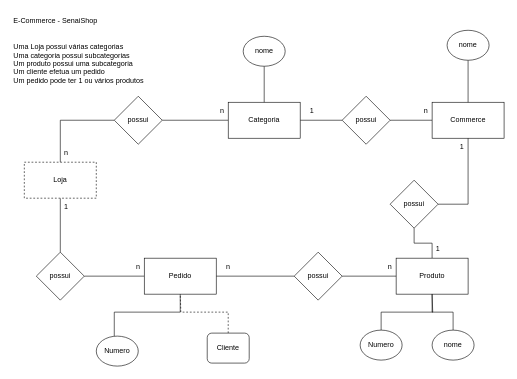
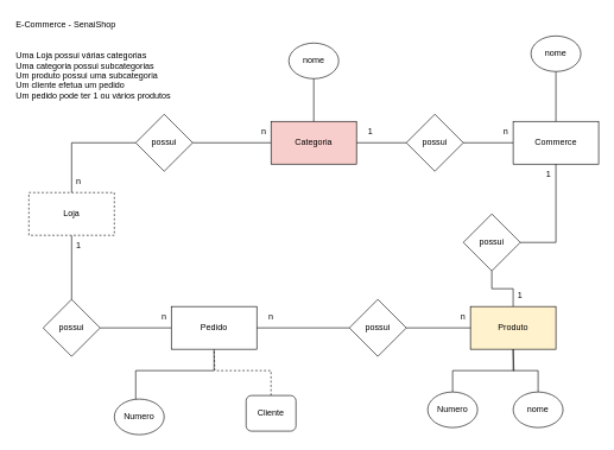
  <mxCell id="0" />
  <mxCell id="1" parent="0" />
  <mxCell id="2" value="E-Commerce - SenaiShop&#10;&#10;&#10;Uma Loja possui várias categorias&#10;Uma categoria possui subcategorias&#10;Um produto possui uma subcategoria&#10;Um cliente efetua um pedido&#10;Um pedido pode ter 1 ou vários produtos" style="text;whiteSpace=wrap;" vertex="1" parent="1"><mxGeometry width="250" height="140" as="geometry" x="20" y="20" /></mxCell>
  <mxCell id="3" style="edgeStyle=orthogonalEdgeStyle;rounded=0;orthogonalLoop=1;jettySize=auto;html=1;entryX=0;entryY=0.5;entryDx=0;entryDy=0;endArrow=none;endFill=0;" edge="1" parent="1" source="9" target="7"><mxGeometry relative="1" as="geometry" /></mxCell>
  <mxCell id="4" style="edgeStyle=orthogonalEdgeStyle;rounded=0;orthogonalLoop=1;jettySize=auto;html=1;endArrow=none;endFill=0;" edge="1" parent="1" source="5" target="28"><mxGeometry relative="1" as="geometry" /></mxCell>
  <mxCell id="5" value="Loja" style="rounded=0;whiteSpace=wrap;html=1;dashed=1;" vertex="1" parent="1"><mxGeometry x="40" y="270" width="120" height="60" as="geometry" /></mxCell>
  <mxCell id="6" style="edgeStyle=orthogonalEdgeStyle;rounded=0;orthogonalLoop=1;jettySize=auto;html=1;entryX=0;entryY=0.5;entryDx=0;entryDy=0;endArrow=none;endFill=0;" edge="1" parent="1" source="7" target="12"><mxGeometry relative="1" as="geometry" /></mxCell>
- <mxCell id="7" value="Categoria" style="rounded=0;whiteSpace=wrap;html=1;" vertex="1" parent="1"><mxGeometry x="380" y="170" width="120" height="60" as="geometry" /></mxCell>
+ <mxCell id="7" value="Categoria" style="rounded=0;whiteSpace=wrap;html=1;fillColor=#f8cecc;" vertex="1" parent="1"><mxGeometry x="380" y="170" width="120" height="60" as="geometry" /></mxCell>
  <mxCell id="8" value="" style="edgeStyle=orthogonalEdgeStyle;rounded=0;orthogonalLoop=1;jettySize=auto;html=1;entryX=0;entryY=0.5;entryDx=0;entryDy=0;endArrow=none;endFill=0;" edge="1" parent="1" source="5" target="9"><mxGeometry relative="1" as="geometry"><mxPoint x="160" y="200" as="sourcePoint" /><mxPoint x="380" y="200" as="targetPoint" /><Array as="points"><mxPoint x="100" y="200" /></Array></mxGeometry></mxCell>
  <mxCell id="9" value="possui" style="rhombus;whiteSpace=wrap;html=1;" vertex="1" parent="1"><mxGeometry x="190" y="160" width="80" height="80" as="geometry" /></mxCell>
  <mxCell id="10" style="edgeStyle=orthogonalEdgeStyle;rounded=0;orthogonalLoop=1;jettySize=auto;html=1;entryX=0;entryY=0.5;entryDx=0;entryDy=0;endArrow=none;endFill=0;" edge="1" parent="1" source="12" target="11"><mxGeometry relative="1" as="geometry" /></mxCell>
  <mxCell id="11" value="Commerce" style="rounded=0;whiteSpace=wrap;html=1;" vertex="1" parent="1"><mxGeometry x="720" y="170" width="120" height="60" as="geometry" /></mxCell>
  <mxCell id="12" value="possui" style="rhombus;whiteSpace=wrap;html=1;" vertex="1" parent="1"><mxGeometry x="570" y="160" width="80" height="80" as="geometry" /></mxCell>
  <mxCell id="13" value="n" style="text;html=1;strokeColor=none;fillColor=none;align=center;verticalAlign=middle;whiteSpace=wrap;rounded=0;" vertex="1" parent="1"><mxGeometry x="340" y="170" width="60" height="30" as="geometry" /></mxCell>
  <mxCell id="14" value="n" style="text;html=1;strokeColor=none;fillColor=none;align=center;verticalAlign=middle;whiteSpace=wrap;rounded=0;" vertex="1" parent="1"><mxGeometry x="80" y="240" width="60" height="30" as="geometry" /></mxCell>
  <mxCell id="15" value="1" style="text;html=1;strokeColor=none;fillColor=none;align=center;verticalAlign=middle;whiteSpace=wrap;rounded=0;" vertex="1" parent="1"><mxGeometry x="490" y="170" width="60" height="30" as="geometry" /></mxCell>
  <mxCell id="16" value="n" style="text;html=1;strokeColor=none;fillColor=none;align=center;verticalAlign=middle;whiteSpace=wrap;rounded=0;" vertex="1" parent="1"><mxGeometry x="680" y="170" width="60" height="30" as="geometry" /></mxCell>
  <mxCell id="17" style="edgeStyle=orthogonalEdgeStyle;rounded=0;orthogonalLoop=1;jettySize=auto;html=1;entryX=0.5;entryY=1;entryDx=0;entryDy=0;endArrow=none;endFill=0;" edge="1" parent="1" source="18" target="20"><mxGeometry relative="1" as="geometry"><Array as="points"><mxPoint x="720" y="405" /><mxPoint x="690" y="405" /></Array></mxGeometry></mxCell>
- <mxCell id="18" value="Produto" style="rounded=0;whiteSpace=wrap;html=1;" vertex="1" parent="1"><mxGeometry x="660" y="430" width="120" height="60" as="geometry" /></mxCell>
+ <mxCell id="18" value="Produto" style="rounded=0;whiteSpace=wrap;html=1;fillColor=#fff2cc;" vertex="1" parent="1"><mxGeometry x="660" y="430" width="120" height="60" as="geometry" /></mxCell>
  <mxCell id="19" style="edgeStyle=orthogonalEdgeStyle;rounded=0;orthogonalLoop=1;jettySize=auto;html=1;entryX=0.5;entryY=1;entryDx=0;entryDy=0;endArrow=none;endFill=0;" edge="1" parent="1" source="20" target="11"><mxGeometry relative="1" as="geometry"><mxPoint x="710" y="340" as="targetPoint" /><Array as="points"><mxPoint x="780" y="340" /></Array></mxGeometry></mxCell>
  <mxCell id="20" value="possui" style="rhombus;whiteSpace=wrap;html=1;" vertex="1" parent="1"><mxGeometry x="650" y="300" width="80" height="80" as="geometry" /></mxCell>
  <mxCell id="21" value="1" style="text;html=1;strokeColor=none;fillColor=none;align=center;verticalAlign=middle;whiteSpace=wrap;rounded=0;" vertex="1" parent="1"><mxGeometry x="700" y="400" width="60" height="30" as="geometry" /></mxCell>
  <mxCell id="22" value="1" style="text;html=1;strokeColor=none;fillColor=none;align=center;verticalAlign=middle;whiteSpace=wrap;rounded=0;" vertex="1" parent="1"><mxGeometry x="740" y="230" width="60" height="30" as="geometry" /></mxCell>
  <mxCell id="23" style="edgeStyle=orthogonalEdgeStyle;rounded=0;orthogonalLoop=1;jettySize=auto;html=1;entryX=0;entryY=0.5;entryDx=0;entryDy=0;endArrow=none;endFill=0;" edge="1" parent="1" source="25" target="27"><mxGeometry relative="1" as="geometry" /></mxCell>
  <mxCell id="24" style="edgeStyle=orthogonalEdgeStyle;rounded=0;orthogonalLoop=1;jettySize=auto;html=1;entryX=1;entryY=0.5;entryDx=0;entryDy=0;endArrow=none;endFill=0;" edge="1" parent="1" source="25" target="28"><mxGeometry relative="1" as="geometry" /></mxCell>
  <mxCell id="25" value="Pedido" style="rounded=0;whiteSpace=wrap;html=1;" vertex="1" parent="1"><mxGeometry x="240" y="430" width="120" height="60" as="geometry" /></mxCell>
  <mxCell id="26" style="edgeStyle=orthogonalEdgeStyle;rounded=0;orthogonalLoop=1;jettySize=auto;html=1;entryX=0;entryY=0.5;entryDx=0;entryDy=0;endArrow=none;endFill=0;" edge="1" parent="1" source="27" target="18"><mxGeometry relative="1" as="geometry"><Array as="points"><mxPoint x="660" y="460" /></Array></mxGeometry></mxCell>
  <mxCell id="27" value="possui" style="rhombus;whiteSpace=wrap;html=1;" vertex="1" parent="1"><mxGeometry x="490" y="420" width="80" height="80" as="geometry" /></mxCell>
  <mxCell id="28" value="possui" style="rhombus;whiteSpace=wrap;html=1;" vertex="1" parent="1"><mxGeometry x="60" y="420" width="80" height="80" as="geometry" /></mxCell>
  <mxCell id="29" value="1" style="text;html=1;strokeColor=none;fillColor=none;align=center;verticalAlign=middle;whiteSpace=wrap;rounded=0;" vertex="1" parent="1"><mxGeometry x="80" y="330" width="60" height="30" as="geometry" /></mxCell>
  <mxCell id="30" value="n" style="text;html=1;strokeColor=none;fillColor=none;align=center;verticalAlign=middle;whiteSpace=wrap;rounded=0;" vertex="1" parent="1"><mxGeometry x="200" y="430" width="60" height="30" as="geometry" /></mxCell>
  <mxCell id="31" value="n" style="text;html=1;strokeColor=none;fillColor=none;align=center;verticalAlign=middle;whiteSpace=wrap;rounded=0;" vertex="1" parent="1"><mxGeometry x="350" y="430" width="60" height="30" as="geometry" /></mxCell>
  <mxCell id="32" value="n" style="text;html=1;strokeColor=none;fillColor=none;align=center;verticalAlign=middle;whiteSpace=wrap;rounded=0;" vertex="1" parent="1"><mxGeometry x="620" y="430" width="60" height="30" as="geometry" /></mxCell>
  <mxCell id="33" style="edgeStyle=orthogonalEdgeStyle;rounded=0;orthogonalLoop=1;jettySize=auto;html=1;entryX=0.5;entryY=1;entryDx=0;entryDy=0;endArrow=none;endFill=0;" edge="1" parent="1" source="34" target="25"><mxGeometry relative="1" as="geometry"><Array as="points"><mxPoint x="190" y="520" /><mxPoint x="300" y="520" /></Array></mxGeometry></mxCell>
  <mxCell id="34" value="Numero" style="ellipse;whiteSpace=wrap;html=1;" vertex="1" parent="1"><mxGeometry x="160" y="560" width="70" height="50" as="geometry" /></mxCell>
  <mxCell id="35" style="edgeStyle=orthogonalEdgeStyle;rounded=0;orthogonalLoop=1;jettySize=auto;html=1;entryX=0.5;entryY=1;entryDx=0;entryDy=0;endArrow=none;endFill=0;dashed=1;" edge="1" parent="1" source="36" target="25"><mxGeometry relative="1" as="geometry"><mxPoint x="300" y="510" as="targetPoint" /><Array as="points"><mxPoint x="380" y="520" /><mxPoint x="301" y="520" /></Array></mxGeometry></mxCell>
  <mxCell id="36" value="Cliente" style="whiteSpace=wrap;html=1;rounded=1;" vertex="1" parent="1"><mxGeometry x="345" y="555" width="70" height="50" as="geometry" /></mxCell>
  <mxCell id="37" style="edgeStyle=orthogonalEdgeStyle;rounded=0;orthogonalLoop=1;jettySize=auto;html=1;endArrow=none;endFill=0;" edge="1" parent="1" source="38"><mxGeometry relative="1" as="geometry"><mxPoint x="720" y="490" as="targetPoint" /><Array as="points"><mxPoint x="635" y="520" /><mxPoint x="721" y="520" /></Array></mxGeometry></mxCell>
  <mxCell id="38" value="Numero" style="ellipse;whiteSpace=wrap;html=1;" vertex="1" parent="1"><mxGeometry x="600" y="550" width="70" height="50" as="geometry" /></mxCell>
  <mxCell id="39" style="edgeStyle=orthogonalEdgeStyle;rounded=0;orthogonalLoop=1;jettySize=auto;html=1;entryX=0.5;entryY=1;entryDx=0;entryDy=0;endArrow=none;endFill=0;" edge="1" parent="1" source="40" target="18"><mxGeometry relative="1" as="geometry" /></mxCell>
  <mxCell id="40" value="nome" style="ellipse;whiteSpace=wrap;html=1;" vertex="1" parent="1"><mxGeometry x="720" y="550" width="70" height="50" as="geometry" /></mxCell>
  <mxCell id="41" style="edgeStyle=orthogonalEdgeStyle;rounded=0;orthogonalLoop=1;jettySize=auto;html=1;entryX=0.5;entryY=0;entryDx=0;entryDy=0;endArrow=none;endFill=0;" edge="1" parent="1" source="42" target="11"><mxGeometry relative="1" as="geometry" /></mxCell>
  <mxCell id="42" value="nome" style="ellipse;whiteSpace=wrap;html=1;" vertex="1" parent="1"><mxGeometry x="745" y="50" width="70" height="50" as="geometry" /></mxCell>
  <mxCell id="43" style="edgeStyle=orthogonalEdgeStyle;rounded=0;orthogonalLoop=1;jettySize=auto;html=1;entryX=0.5;entryY=0;entryDx=0;entryDy=0;endArrow=none;endFill=0;" edge="1" parent="1" source="44" target="7"><mxGeometry relative="1" as="geometry" /></mxCell>
  <mxCell id="44" value="nome" style="ellipse;whiteSpace=wrap;html=1;" vertex="1" parent="1"><mxGeometry x="405" y="60" width="70" height="50" as="geometry" /></mxCell>
